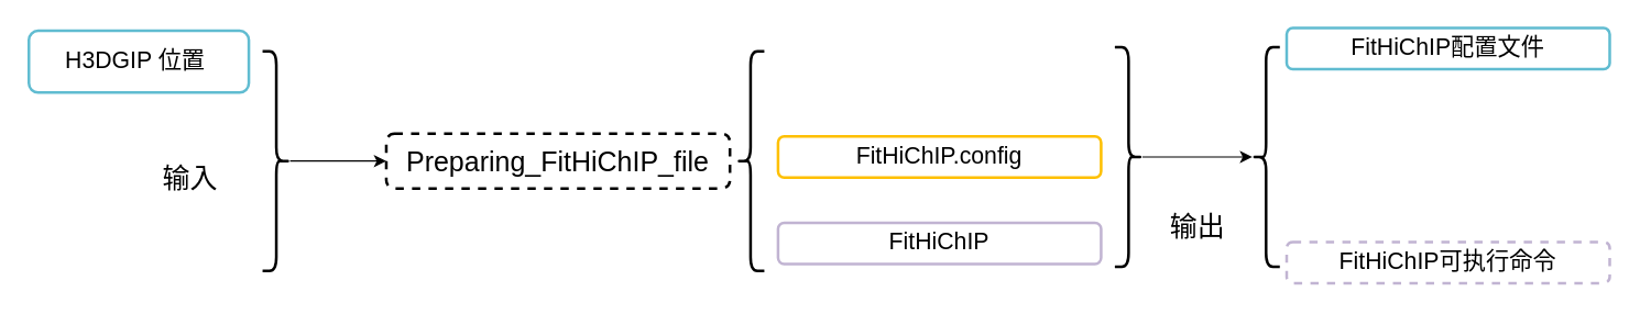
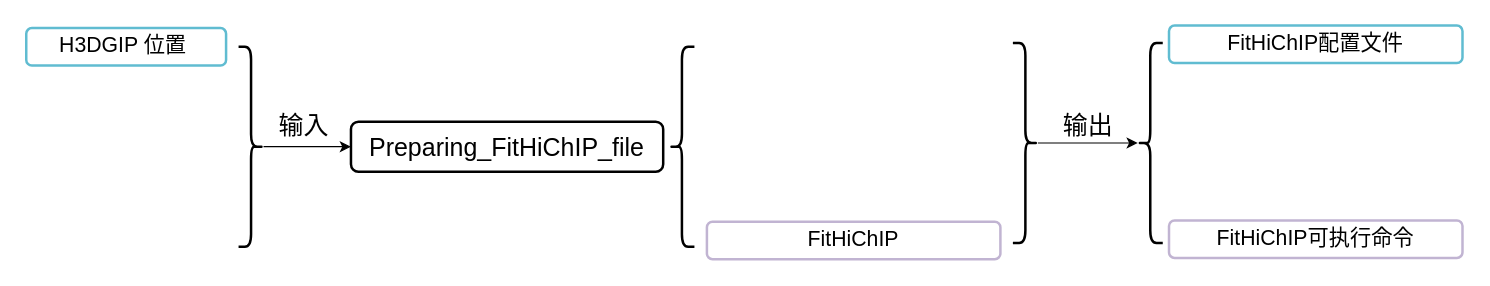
  <mxCell id="0" />
  <mxCell id="1" parent="0" />
- <mxCell id="2" value="Preparing_FitHiChIP_file" style="rounded=1;whiteSpace=wrap;html=1;strokeWidth=2;fontSize=20;dashed=1;" parent="1" vertex="1"><mxGeometry x="280" y="97" width="250" height="40" as="geometry" /></mxCell>
+ <mxCell id="2" value="Preparing_FitHiChIP_file" style="rounded=1;whiteSpace=wrap;html=1;strokeWidth=2;fontSize=20;" parent="1" vertex="1"><mxGeometry x="280" y="97" width="250" height="40" as="geometry" /></mxCell>
  <mxCell id="3" value="" style="shape=curlyBracket;whiteSpace=wrap;html=1;rounded=1;strokeWidth=2;" parent="1" vertex="1"><mxGeometry x="535" y="37" width="20" height="160" as="geometry" /></mxCell>
- <mxCell id="4" value="FitHiChIP.config" style="rounded=1;whiteSpace=wrap;html=1;strokeWidth=2;fontSize=17;strokeColor=#FEC000;" parent="1" vertex="1"><mxGeometry x="565" y="99" width="235" height="30" as="geometry" /></mxCell>
- <mxCell id="5" value="FitHiChIP" style="rounded=1;whiteSpace=wrap;html=1;strokeWidth=2;fontSize=17;strokeColor=#C1B4D2;" parent="1" vertex="1"><mxGeometry x="565" y="162" width="235" height="30" as="geometry" /></mxCell>
+ <mxCell id="5" value="FitHiChIP" style="rounded=1;whiteSpace=wrap;html=1;strokeWidth=2;fontSize=17;strokeColor=#C1B4D2;" parent="1" vertex="1"><mxGeometry x="565" y="177" width="235" height="30" as="geometry" /></mxCell>
  <mxCell id="6" value="" style="edgeStyle=none;html=1;" edge="1" parent="1" source="7" target="2"><mxGeometry relative="1" as="geometry" /></mxCell>
  <mxCell id="7" value="" style="shape=curlyBracket;whiteSpace=wrap;html=1;rounded=1;flipH=1;strokeWidth=2;" vertex="1" parent="1"><mxGeometry x="190" y="37" width="20" height="160" as="geometry" /></mxCell>
- <mxCell id="8" value="H3DGIP 位置&amp;nbsp;" style="rounded=1;whiteSpace=wrap;html=1;strokeWidth=2;fontSize=17;strokeColor=#60BCD1;" vertex="1" parent="1"><mxGeometry x="20" y="22" width="160" height="45" as="geometry" /></mxCell>
- <mxCell id="9" value="&lt;font style=&quot;font-size: 20px&quot;&gt;输入&lt;/font&gt;" style="text;html=1;align=center;verticalAlign=middle;resizable=0;points=[];autosize=1;strokeColor=none;fillColor=none;" vertex="1" parent="1"><mxGeometry x="107" y="119" width="60" height="20" as="geometry" /></mxCell>
+ <mxCell id="8" value="H3DGIP 位置&amp;nbsp;" style="rounded=1;whiteSpace=wrap;html=1;strokeWidth=2;fontSize=17;strokeColor=#60BCD1;" vertex="1" parent="1"><mxGeometry x="20" y="22" width="160" height="30" as="geometry" /></mxCell>
+ <mxCell id="9" value="&lt;font style=&quot;font-size: 20px&quot;&gt;输入&lt;/font&gt;" style="text;html=1;align=center;verticalAlign=middle;resizable=0;points=[];autosize=1;strokeColor=none;fillColor=none;" vertex="1" parent="1"><mxGeometry x="212" y="89" width="60" height="20" as="geometry" /></mxCell>
  <mxCell id="10" value="" style="edgeStyle=none;html=1;" edge="1" parent="1" source="11" target="12"><mxGeometry relative="1" as="geometry" /></mxCell>
  <mxCell id="11" value="" style="shape=curlyBracket;whiteSpace=wrap;html=1;rounded=1;flipH=1;strokeWidth=2;" vertex="1" parent="1"><mxGeometry x="810" y="34" width="20" height="160" as="geometry" /></mxCell>
  <mxCell id="12" value="" style="shape=curlyBracket;whiteSpace=wrap;html=1;rounded=1;flipH=1;strokeWidth=2;direction=west;" vertex="1" parent="1"><mxGeometry x="910" y="34" width="20" height="160" as="geometry" /></mxCell>
  <mxCell id="13" value="FitHiChIP配置文件" style="rounded=1;whiteSpace=wrap;html=1;strokeWidth=2;fontSize=17;strokeColor=#60BCD1;" vertex="1" parent="1"><mxGeometry x="935" y="20" width="235" height="30" as="geometry" /></mxCell>
- <mxCell id="14" value="FitHiChIP可执行命令" style="rounded=1;whiteSpace=wrap;html=1;strokeWidth=2;fontSize=17;strokeColor=#C1B4D2;dashed=1;" vertex="1" parent="1"><mxGeometry x="935" y="176" width="235" height="30" as="geometry" /></mxCell>
- <mxCell id="15" value="&lt;font style=&quot;font-size: 20px&quot;&gt;输出&lt;/font&gt;" style="text;html=1;align=center;verticalAlign=middle;resizable=0;points=[];autosize=1;strokeColor=none;fillColor=none;" vertex="1" parent="1"><mxGeometry x="840" y="154" width="60" height="20" as="geometry" /></mxCell>
+ <mxCell id="14" value="FitHiChIP可执行命令" style="rounded=1;whiteSpace=wrap;html=1;strokeWidth=2;fontSize=17;strokeColor=#C1B4D2;" vertex="1" parent="1"><mxGeometry x="935" y="176" width="235" height="30" as="geometry" /></mxCell>
+ <mxCell id="15" value="&lt;font style=&quot;font-size: 20px&quot;&gt;输出&lt;/font&gt;" style="text;html=1;align=center;verticalAlign=middle;resizable=0;points=[];autosize=1;strokeColor=none;fillColor=none;" vertex="1" parent="1"><mxGeometry x="840" y="89" width="60" height="20" as="geometry" /></mxCell>
